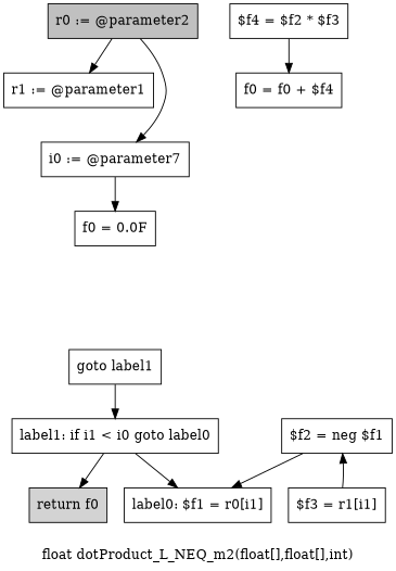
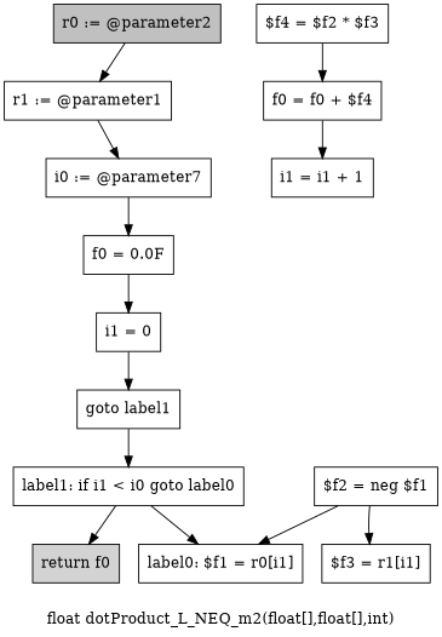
  digraph {
    label="float dotProduct_L_NEQ_m2(float[],float[],int)"
    node [shape=box]
    n1 [fillcolor=gray label="r0 := @parameter2" style=filled]
    n2 [label="r1 := @parameter1"]
    n3 [label="i0 := @parameter7"]
    n4 [label="f0 = 0.0F"]
+   n5 [label="i1 = 0"]
    n6 [label="goto label1"]
    n7 [label="label1: if i1 < i0 goto label0"]
    n8 [label="label0: $f1 = r0[i1]"]
    n9 [fillcolor=lightgray label="return f0" style=filled]
    n10 [label="$f2 = neg $f1"]
    n11 [label="$f3 = r1[i1]"]
    n12 [label="$f4 = $f2 * $f3"]
    n13 [label="f0 = f0 + $f4"]
+   n14 [label="i1 = i1 + 1"]
    n1 -> n2
-   n1 -> n3
+   n2 -> n3
    n3 -> n4
+   n4 -> n5
+   n5 -> n6
    n6 -> n7
    n7 -> n8
    n7 -> n9
    n10 -> n8
-   n11 -> n10
+   n10 -> n11
    n12 -> n13
+   n13 -> n14
  }
